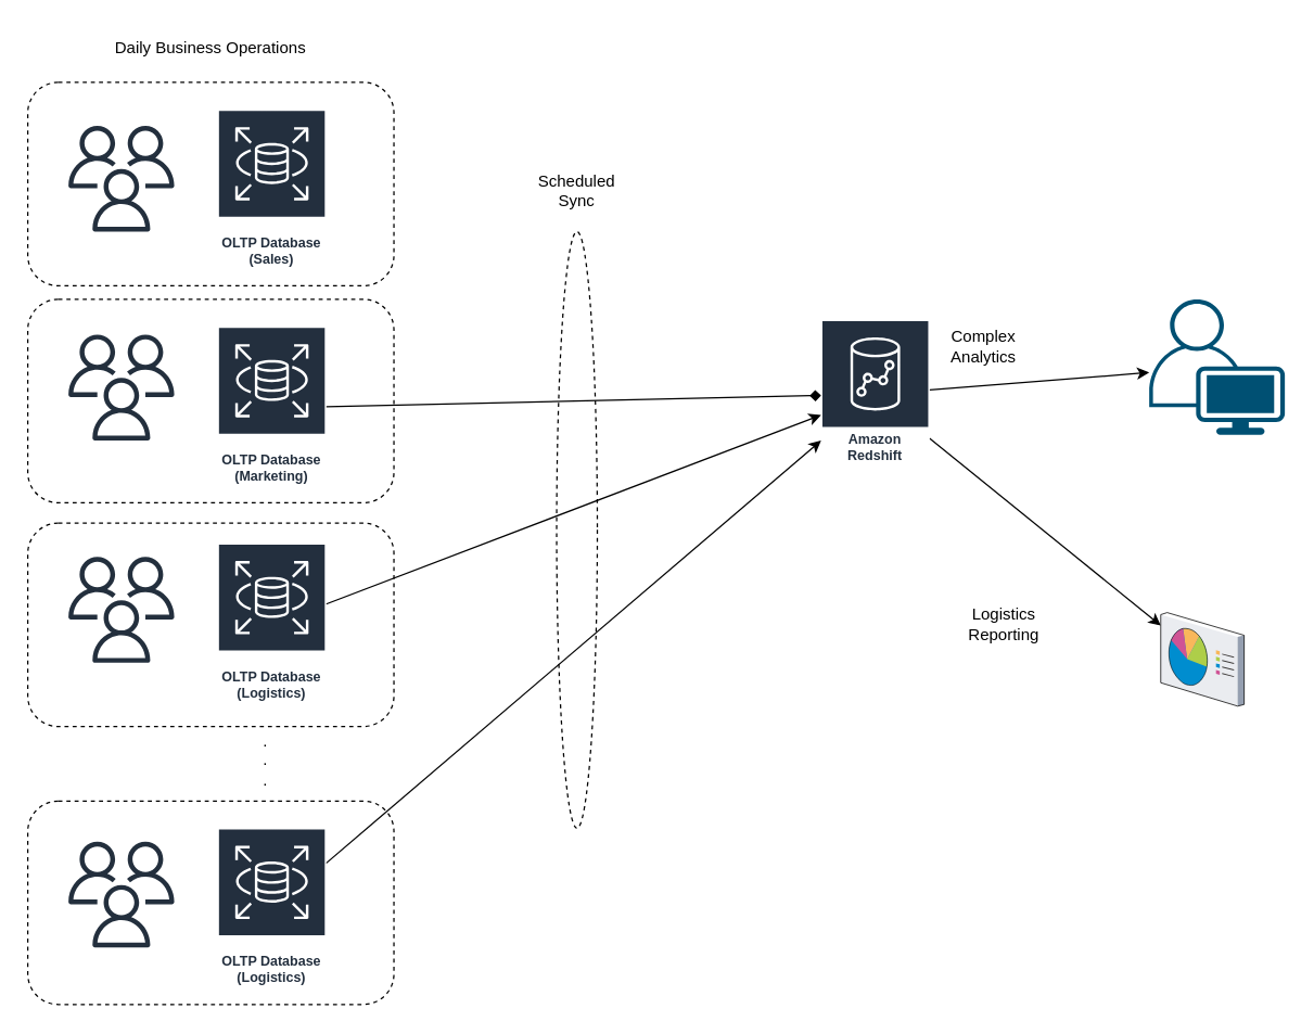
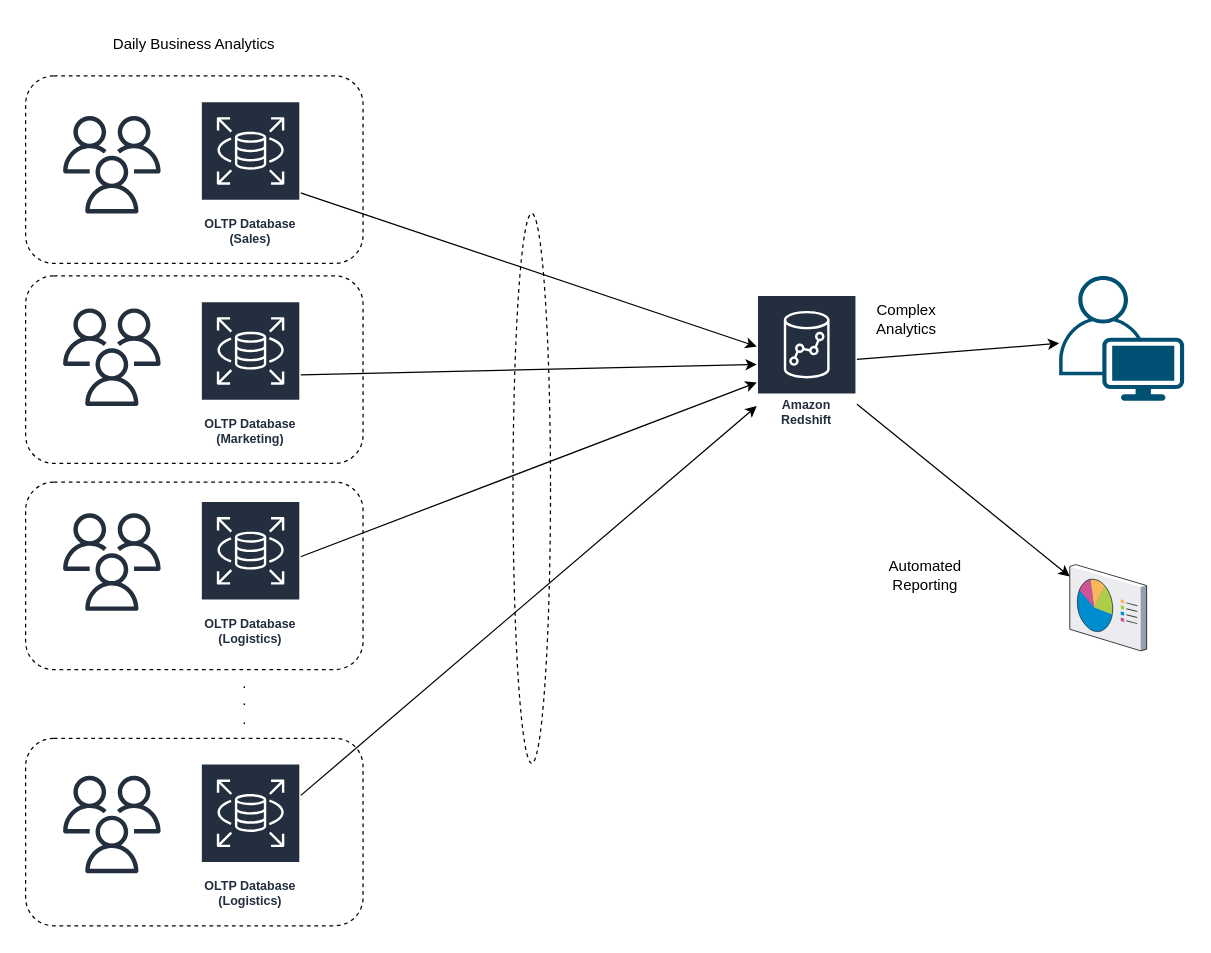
  <mxCell id="0" />
  <mxCell id="1" parent="0" />
  <mxCell id="2" style="edgeStyle=none;rounded=0;orthogonalLoop=1;jettySize=auto;html=1;" edge="1" parent="1" source="4" target="15"><mxGeometry relative="1" as="geometry" /></mxCell>
  <mxCell id="3" style="edgeStyle=none;rounded=0;orthogonalLoop=1;jettySize=auto;html=1;" edge="1" parent="1" source="4" target="14"><mxGeometry relative="1" as="geometry" /></mxCell>
  <mxCell id="4" value="Amazon Redshift" style="sketch=0;outlineConnect=0;fontColor=#232F3E;gradientColor=none;strokeColor=#ffffff;fillColor=#232F3E;dashed=0;verticalLabelPosition=middle;verticalAlign=bottom;align=center;html=1;whiteSpace=wrap;fontSize=10;fontStyle=1;spacing=3;shape=mxgraph.aws4.productIcon;prIcon=mxgraph.aws4.redshift;" vertex="1" parent="1"><mxGeometry x="605" y="235" width="80" height="110" as="geometry" /></mxCell>
+ <mxCell id="5" style="rounded=0;orthogonalLoop=1;jettySize=auto;html=1;" edge="1" parent="1" source="6" target="4"><mxGeometry relative="1" as="geometry"><mxPoint x="590" y="380" as="targetPoint" /></mxGeometry></mxCell>
  <mxCell id="6" value="OLTP Database (Sales)" style="sketch=0;outlineConnect=0;fontColor=#232F3E;gradientColor=none;strokeColor=#ffffff;fillColor=#232F3E;dashed=0;verticalLabelPosition=middle;verticalAlign=bottom;align=center;html=1;whiteSpace=wrap;fontSize=10;fontStyle=1;spacing=3;shape=mxgraph.aws4.productIcon;prIcon=mxgraph.aws4.rds;" vertex="1" parent="1"><mxGeometry x="160" y="80" width="80" height="120" as="geometry" /></mxCell>
- <mxCell id="7" style="edgeStyle=none;rounded=0;orthogonalLoop=1;jettySize=auto;html=1;endArrow=diamond;" edge="1" parent="1" source="8" target="4"><mxGeometry relative="1" as="geometry" /></mxCell>
+ <mxCell id="7" style="edgeStyle=none;rounded=0;orthogonalLoop=1;jettySize=auto;html=1;" edge="1" parent="1" source="8" target="4"><mxGeometry relative="1" as="geometry" /></mxCell>
  <mxCell id="8" value="OLTP Database (Marketing)" style="sketch=0;outlineConnect=0;fontColor=#232F3E;gradientColor=none;strokeColor=#ffffff;fillColor=#232F3E;dashed=0;verticalLabelPosition=middle;verticalAlign=bottom;align=center;html=1;whiteSpace=wrap;fontSize=10;fontStyle=1;spacing=3;shape=mxgraph.aws4.productIcon;prIcon=mxgraph.aws4.rds;" vertex="1" parent="1"><mxGeometry x="160" y="240" width="80" height="120" as="geometry" /></mxCell>
  <mxCell id="9" style="edgeStyle=none;rounded=0;orthogonalLoop=1;jettySize=auto;html=1;" edge="1" parent="1" source="10" target="4"><mxGeometry relative="1" as="geometry" /></mxCell>
  <mxCell id="10" value="OLTP Database (Logistics)" style="sketch=0;outlineConnect=0;fontColor=#232F3E;gradientColor=none;strokeColor=#ffffff;fillColor=#232F3E;dashed=0;verticalLabelPosition=middle;verticalAlign=bottom;align=center;html=1;whiteSpace=wrap;fontSize=10;fontStyle=1;spacing=3;shape=mxgraph.aws4.productIcon;prIcon=mxgraph.aws4.rds;" vertex="1" parent="1"><mxGeometry x="160" y="400" width="80" height="120" as="geometry" /></mxCell>
  <mxCell id="11" style="edgeStyle=none;rounded=0;orthogonalLoop=1;jettySize=auto;html=1;" edge="1" parent="1" source="12" target="4"><mxGeometry relative="1" as="geometry" /></mxCell>
  <mxCell id="12" value="OLTP Database (Logistics)" style="sketch=0;outlineConnect=0;fontColor=#232F3E;gradientColor=none;strokeColor=#ffffff;fillColor=#232F3E;dashed=0;verticalLabelPosition=middle;verticalAlign=bottom;align=center;html=1;whiteSpace=wrap;fontSize=10;fontStyle=1;spacing=3;shape=mxgraph.aws4.productIcon;prIcon=mxgraph.aws4.rds;" vertex="1" parent="1"><mxGeometry x="160" y="610" width="80" height="120" as="geometry" /></mxCell>
  <mxCell id="13" value=".&lt;br&gt;.&lt;br&gt;." style="text;html=1;align=center;verticalAlign=middle;resizable=0;points=[];autosize=1;strokeColor=none;fillColor=none;" vertex="1" parent="1"><mxGeometry x="180" y="530" width="30" height="60" as="geometry" /></mxCell>
  <mxCell id="14" value="" style="verticalLabelPosition=bottom;sketch=0;aspect=fixed;html=1;verticalAlign=top;strokeColor=none;align=center;outlineConnect=0;shape=mxgraph.citrix.reporting;" vertex="1" parent="1"><mxGeometry x="855.5" y="451" width="61.5" height="69" as="geometry" /></mxCell>
  <mxCell id="15" value="" style="points=[[0.35,0,0],[0.98,0.51,0],[1,0.71,0],[0.67,1,0],[0,0.795,0],[0,0.65,0]];verticalLabelPosition=bottom;sketch=0;html=1;verticalAlign=top;aspect=fixed;align=center;pointerEvents=1;shape=mxgraph.cisco19.user;fillColor=#005073;strokeColor=none;" vertex="1" parent="1"><mxGeometry x="847" y="220" width="100" height="100" as="geometry" /></mxCell>
  <mxCell id="16" value="" style="ellipse;whiteSpace=wrap;html=1;dashed=1;fillColor=none;" vertex="1" parent="1"><mxGeometry x="410" y="170" width="30" height="440" as="geometry" /></mxCell>
- <mxCell id="17" value="Scheduled Sync" style="text;html=1;strokeColor=none;fillColor=none;align=center;verticalAlign=middle;whiteSpace=wrap;rounded=0;dashed=1;" vertex="1" parent="1"><mxGeometry x="395" y="125" width="60" height="30" as="geometry" /></mxCell>
- <mxCell id="18" value="Logistics Reporting" style="text;html=1;strokeColor=none;fillColor=none;align=center;verticalAlign=middle;whiteSpace=wrap;rounded=0;dashed=1;" vertex="1" parent="1"><mxGeometry x="710" y="445" width="60" height="30" as="geometry" /></mxCell>
+ <mxCell id="18" value="Automated Reporting" style="text;html=1;strokeColor=none;fillColor=none;align=center;verticalAlign=middle;whiteSpace=wrap;rounded=0;dashed=1;" vertex="1" parent="1"><mxGeometry x="710" y="445" width="60" height="30" as="geometry" /></mxCell>
  <mxCell id="19" value="Complex Analytics" style="text;html=1;strokeColor=none;fillColor=none;align=center;verticalAlign=middle;whiteSpace=wrap;rounded=0;dashed=1;" vertex="1" parent="1"><mxGeometry x="695" y="240" width="60" height="30" as="geometry" /></mxCell>
  <mxCell id="20" value="" style="rounded=1;whiteSpace=wrap;html=1;dashed=1;fillColor=none;" vertex="1" parent="1"><mxGeometry y="60" width="270" height="150" as="geometry" x="20" /></mxCell>
  <mxCell id="21" value="" style="rounded=1;whiteSpace=wrap;html=1;dashed=1;fillColor=none;" vertex="1" parent="1"><mxGeometry y="220" width="270" height="150" as="geometry" x="20" /></mxCell>
  <mxCell id="22" value="" style="rounded=1;whiteSpace=wrap;html=1;dashed=1;fillColor=none;" vertex="1" parent="1"><mxGeometry y="385" width="270" height="150" as="geometry" x="20" /></mxCell>
  <mxCell id="23" value="" style="rounded=1;whiteSpace=wrap;html=1;dashed=1;fillColor=none;" vertex="1" parent="1"><mxGeometry y="590" width="270" height="150" as="geometry" x="20" /></mxCell>
  <mxCell id="24" value="" style="sketch=0;outlineConnect=0;fontColor=#232F3E;gradientColor=none;fillColor=#232F3D;strokeColor=none;dashed=0;verticalLabelPosition=bottom;verticalAlign=top;align=center;html=1;fontSize=12;fontStyle=0;aspect=fixed;pointerEvents=1;shape=mxgraph.aws4.users;" vertex="1" parent="1"><mxGeometry x="50" y="92" width="78" height="78" as="geometry" /></mxCell>
  <mxCell id="25" value="" style="sketch=0;outlineConnect=0;fontColor=#232F3E;gradientColor=none;fillColor=#232F3D;strokeColor=none;dashed=0;verticalLabelPosition=bottom;verticalAlign=top;align=center;html=1;fontSize=12;fontStyle=0;aspect=fixed;pointerEvents=1;shape=mxgraph.aws4.users;" vertex="1" parent="1"><mxGeometry x="50" y="246" width="78" height="78" as="geometry" /></mxCell>
  <mxCell id="26" value="" style="sketch=0;outlineConnect=0;fontColor=#232F3E;gradientColor=none;fillColor=#232F3D;strokeColor=none;dashed=0;verticalLabelPosition=bottom;verticalAlign=top;align=center;html=1;fontSize=12;fontStyle=0;aspect=fixed;pointerEvents=1;shape=mxgraph.aws4.users;" vertex="1" parent="1"><mxGeometry x="50" y="410" width="78" height="78" as="geometry" /></mxCell>
  <mxCell id="27" value="" style="sketch=0;outlineConnect=0;fontColor=#232F3E;gradientColor=none;fillColor=#232F3D;strokeColor=none;dashed=0;verticalLabelPosition=bottom;verticalAlign=top;align=center;html=1;fontSize=12;fontStyle=0;aspect=fixed;pointerEvents=1;shape=mxgraph.aws4.users;" vertex="1" parent="1"><mxGeometry x="50" y="620" width="78" height="78" as="geometry" /></mxCell>
- <mxCell id="28" value="Daily Business Operations" style="text;html=1;strokeColor=none;fillColor=none;align=center;verticalAlign=middle;whiteSpace=wrap;rounded=0;dashed=1;" vertex="1" parent="1"><mxGeometry x="50" y="20" width="210" height="30" as="geometry" /></mxCell>
+ <mxCell id="28" value="Daily Business Analytics" style="text;html=1;strokeColor=none;fillColor=none;align=center;verticalAlign=middle;whiteSpace=wrap;rounded=0;dashed=1;" vertex="1" parent="1"><mxGeometry x="50" y="20" width="210" height="30" as="geometry" /></mxCell>
